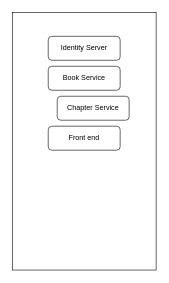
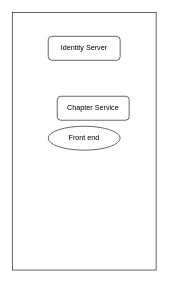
  <mxCell id="0" />
  <mxCell id="1" parent="0" />
  <mxCell id="2" value="" style="rounded=0;whiteSpace=wrap;html=1;" vertex="1" parent="1"><mxGeometry x="20" y="20" width="240" height="430" as="geometry" /></mxCell>
- <mxCell id="3" value="Book Service" style="rounded=1;whiteSpace=wrap;html=1;" vertex="1" parent="1"><mxGeometry x="80" y="110" width="120" height="40" as="geometry" /></mxCell>
  <mxCell id="4" value="Chapter Service" style="rounded=1;whiteSpace=wrap;html=1;" vertex="1" parent="1"><mxGeometry x="95" y="160" width="120" height="40" as="geometry" /></mxCell>
- <mxCell id="5" value="Front end" style="rounded=1;whiteSpace=wrap;html=1;" vertex="1" parent="1"><mxGeometry x="80" y="210" width="120" height="40" as="geometry" /></mxCell>
+ <mxCell id="5" value="Front end" style="ellipse;whiteSpace=wrap;html=1;" vertex="1" parent="1"><mxGeometry x="80" y="210" width="120" height="40" as="geometry" /></mxCell>
  <mxCell id="6" value="Identity Server" style="rounded=1;whiteSpace=wrap;html=1;" vertex="1" parent="1"><mxGeometry x="80" y="60" width="120" height="40" as="geometry" /></mxCell>
